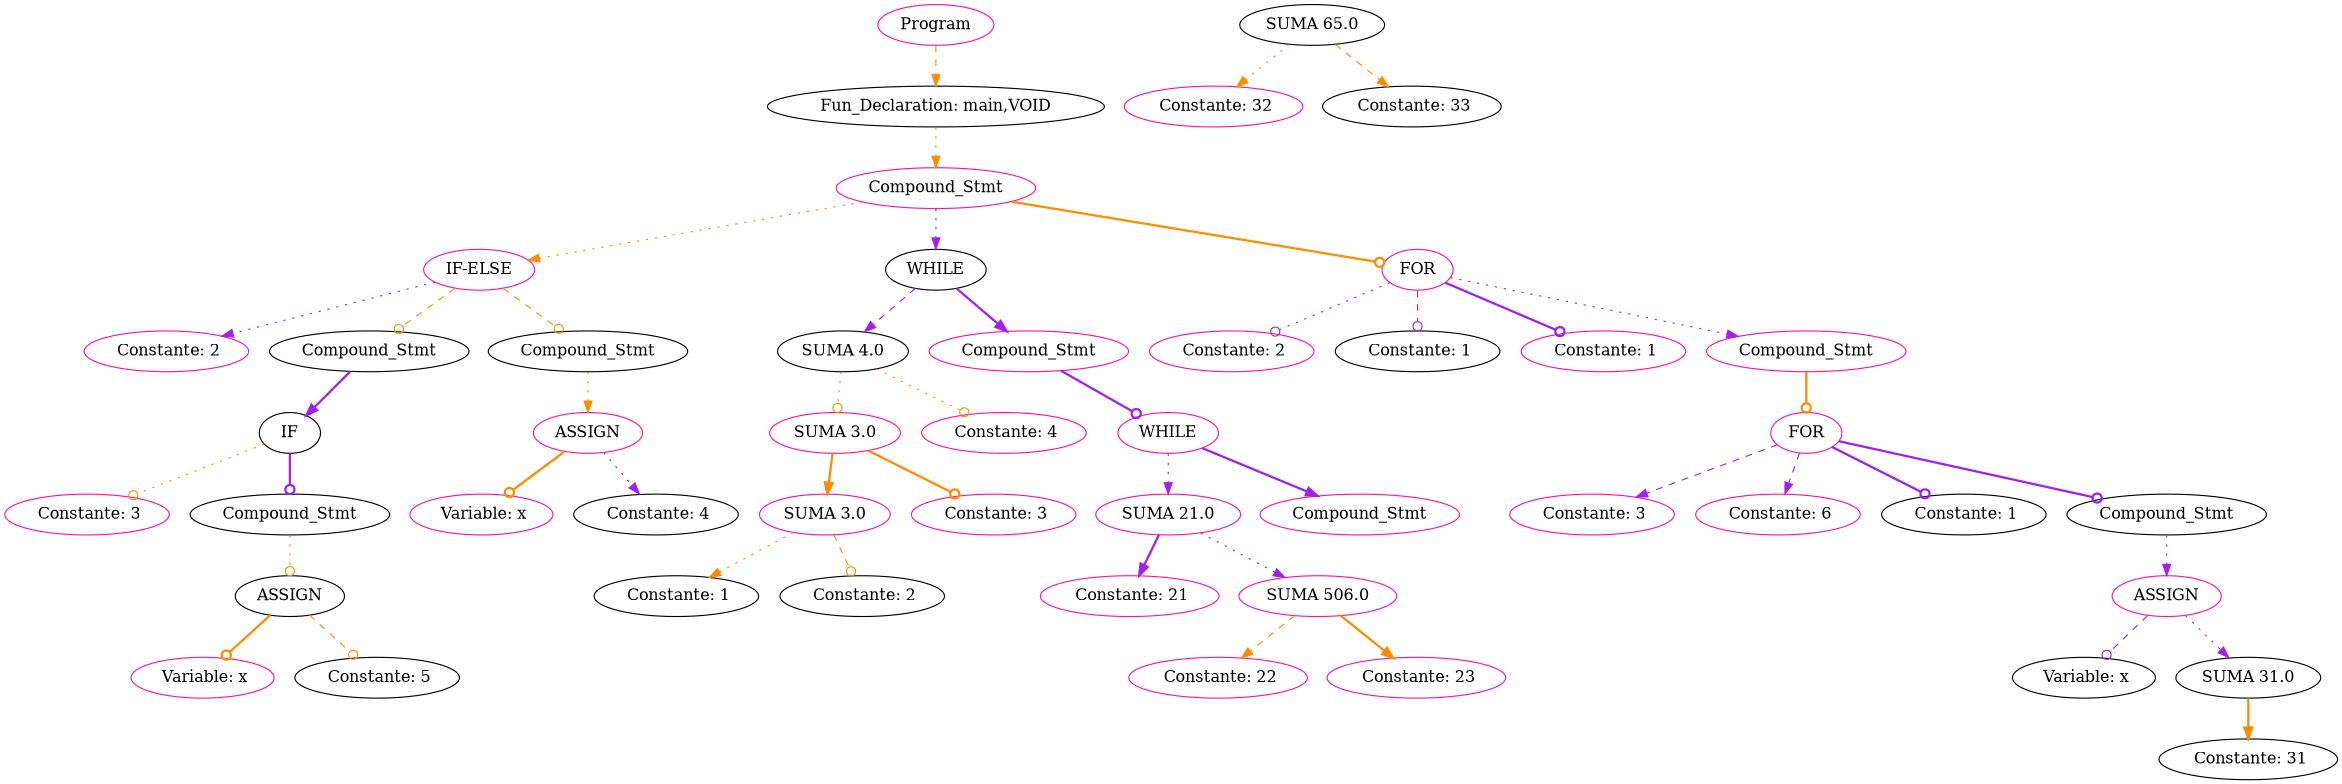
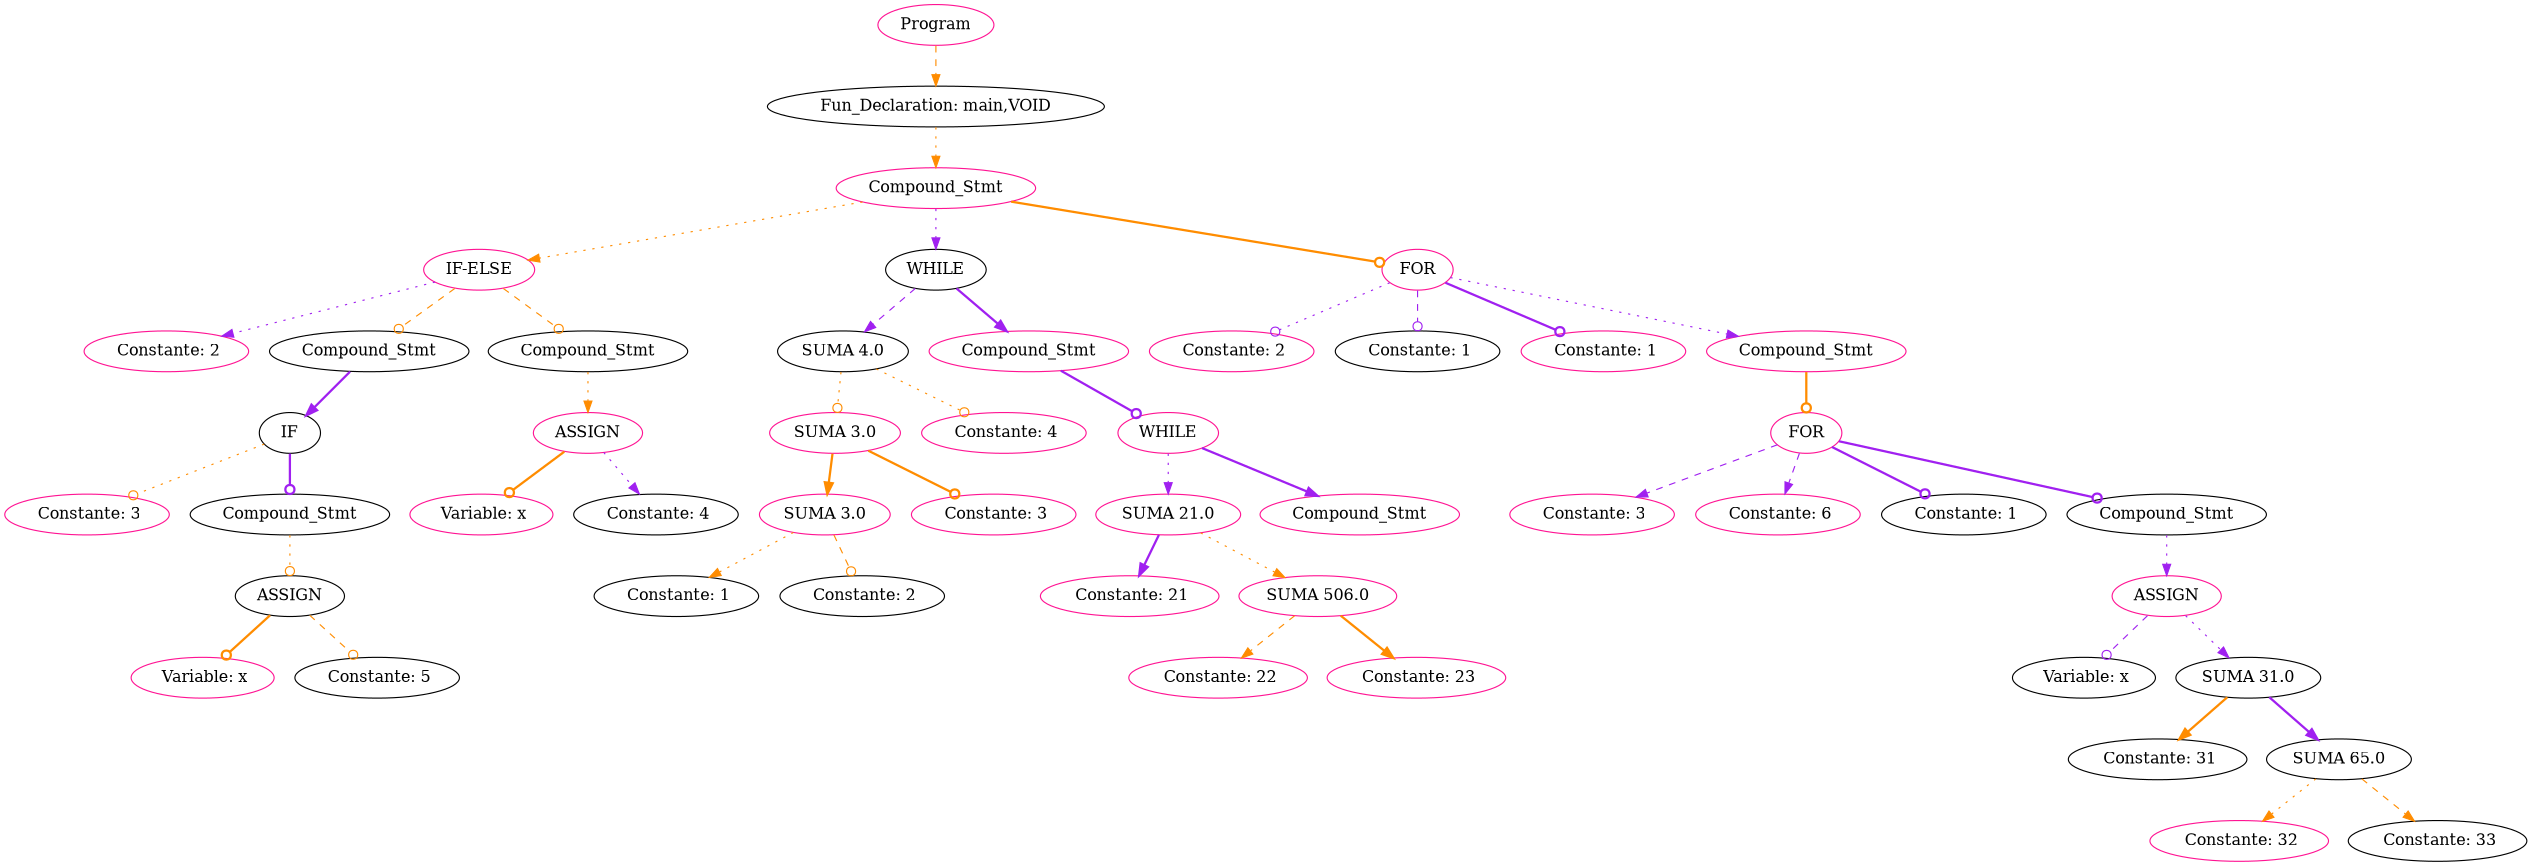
  digraph {
    node [color=deeppink]
    edge [arrowhead=normal color=darkorange style=dotted]
    n1 [label=Program]
    n2 [color=black label=" Fun_Declaration: main,VOID "]
    n3 [label=Compound_Stmt]
    n4 [label="IF-ELSE"]
    n5 [color=black label=WHILE]
    n6 [label=FOR]
    n7 [label=" Constante: 2"]
    n8 [color=black label=Compound_Stmt]
    n9 [color=black label=Compound_Stmt]
    n10 [color=black label="SUMA 4.0"]
    n11 [label=Compound_Stmt]
    n12 [label=" Constante: 2"]
    n13 [color=black label=" Constante: 1"]
    n14 [label=" Constante: 1"]
    n15 [label=Compound_Stmt]
    n16 [color=black label=IF]
    n17 [label=ASSIGN]
    n18 [label=" Constante: 3"]
    n19 [color=black label=Compound_Stmt]
    n20 [color=black label=ASSIGN]
    n21 [label=" Variable: x"]
    n22 [color=black label=" Constante: 5"]
    n23 [label=" Variable: x"]
    n24 [color=black label=" Constante: 4"]
    n25 [label="SUMA 3.0"]
    n26 [label=" Constante: 4"]
    n27 [label=WHILE]
    n28 [label="SUMA 3.0"]
    n29 [label=" Constante: 3"]
    n30 [color=black label=" Constante: 1"]
    n31 [color=black label=" Constante: 2"]
    n32 [label="SUMA 21.0"]
    n33 [label=Compound_Stmt]
    n34 [label=" Constante: 21"]
    n35 [label="SUMA 506.0"]
    n36 [label=" Constante: 22"]
    n37 [label=" Constante: 23"]
    n38 [label=FOR]
    n39 [label=" Constante: 3"]
    n40 [label=" Constante: 6"]
    n41 [color=black label=" Constante: 1"]
    n42 [color=black label=Compound_Stmt]
    n43 [label=ASSIGN]
    n44 [color=black label=" Variable: x"]
    n45 [color=black label="SUMA 31.0"]
    n46 [color=black label=" Constante: 31"]
    n47 [color=black label="SUMA 65.0"]
    n48 [label=" Constante: 32"]
    n49 [color=black label=" Constante: 33"]
    n1 -> n2 [style=dashed]
    n2 -> n3
    n3 -> n4
    n3 -> n5 [color=purple]
    n3 -> n6 [arrowhead=odot style=bold]
    n4 -> n7 [color=purple]
    n4 -> n8 [arrowhead=odot style=dashed]
    n4 -> n9 [arrowhead=odot style=dashed]
    n5 -> n10 [color=purple style=dashed]
    n5 -> n11 [color=purple style=bold]
    n6 -> n12 [arrowhead=odot color=purple]
    n6 -> n13 [arrowhead=odot color=purple style=dashed]
    n6 -> n14 [arrowhead=odot color=purple style=bold]
    n6 -> n15 [color=purple]
    n8 -> n16 [color=purple style=bold]
    n9 -> n17
    n10 -> n25 [arrowhead=odot]
    n10 -> n26 [arrowhead=odot]
    n11 -> n27 [arrowhead=odot color=purple style=bold]
    n15 -> n38 [arrowhead=odot style=bold]
    n16 -> n18 [arrowhead=odot]
    n16 -> n19 [arrowhead=odot color=purple style=bold]
    n17 -> n23 [arrowhead=odot style=bold]
    n17 -> n24 [color=purple]
    n19 -> n20 [arrowhead=odot]
    n20 -> n21 [arrowhead=odot style=bold]
    n20 -> n22 [arrowhead=odot style=dashed]
    n25 -> n28 [style=bold]
    n25 -> n29 [arrowhead=odot style=bold]
    n27 -> n32 [color=purple]
    n27 -> n33 [color=purple style=bold]
    n28 -> n30
    n28 -> n31 [arrowhead=odot style=dashed]
    n32 -> n34 [color=purple style=bold]
-   n32 -> n35 [color=purple]
+   n32 -> n35
    n35 -> n36 [style=dashed]
    n35 -> n37 [style=bold]
    n38 -> n39 [color=purple style=dashed]
    n38 -> n40 [color=purple style=dashed]
    n38 -> n41 [arrowhead=odot color=purple style=bold]
    n38 -> n42 [arrowhead=odot color=purple style=bold]
    n42 -> n43 [color=purple]
    n43 -> n44 [arrowhead=odot color=purple style=dashed]
    n43 -> n45 [color=purple]
    n45 -> n46 [style=bold]
+   n45 -> n47 [color=purple style=bold]
    n47 -> n48
    n47 -> n49 [style=dashed]
  }
